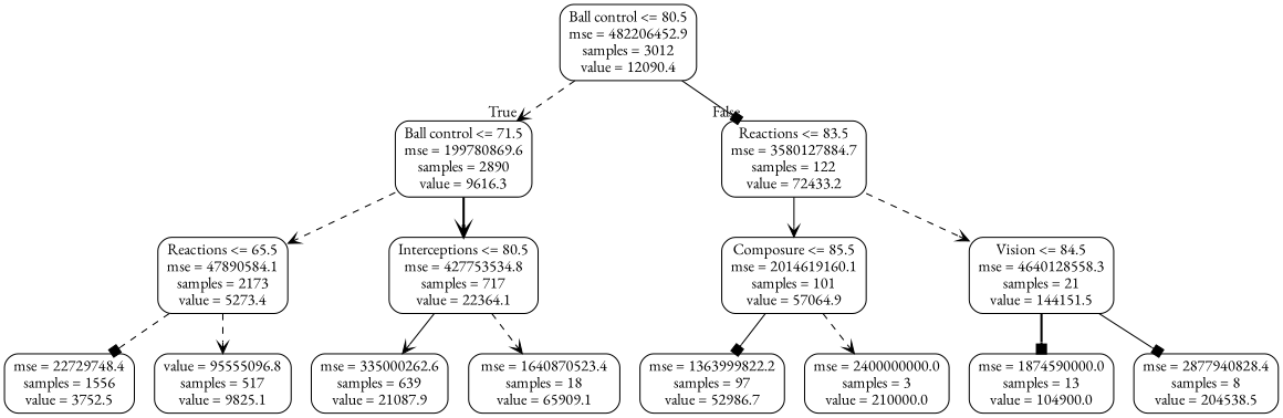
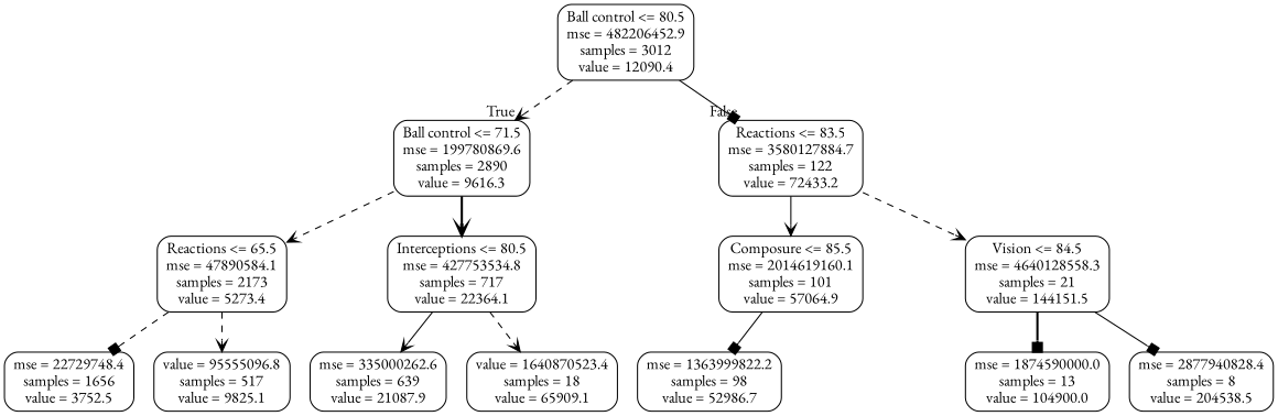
  digraph {
    fontname="EB Garamond"
    node [color=black fontname="EB Garamond" shape=box style=rounded]
    edge [arrowhead=vee fontname="EB Garamond" style=dashed]
    n1 [label="Ball control <= 80.5\nmse = 482206452.9\nsamples = 3012\nvalue = 12090.4"]
    n2 [label="Ball control <= 71.5\nmse = 199780869.6\nsamples = 2890\nvalue = 9616.3"]
    n3 [label="Reactions <= 83.5\nmse = 3580127884.7\nsamples = 122\nvalue = 72433.2"]
    n4 [label="Reactions <= 65.5\nmse = 47890584.1\nsamples = 2173\nvalue = 5273.4"]
    n5 [label="Interceptions <= 80.5\nmse = 427753534.8\nsamples = 717\nvalue = 22364.1"]
    n6 [label="Composure <= 85.5\nmse = 2014619160.1\nsamples = 101\nvalue = 57064.9"]
    n7 [label="Vision <= 84.5\nmse = 4640128558.3\nsamples = 21\nvalue = 144151.5"]
-   n8 [label="mse = 22729748.4\nsamples = 1556\nvalue = 3752.5"]
+   n8 [label="mse = 22729748.4\nsamples = 1656\nvalue = 3752.5"]
    n9 [label="value = 95555096.8\nsamples = 517\nvalue = 9825.1"]
    n10 [label="mse = 335000262.6\nsamples = 639\nvalue = 21087.9"]
-   n11 [label="mse = 1640870523.4\nsamples = 18\nvalue = 65909.1"]
-   n12 [label="mse = 1363999822.2\nsamples = 97\nvalue = 52986.7"]
-   n13 [label="mse = 2400000000.0\nsamples = 3\nvalue = 210000.0"]
+   n11 [label="value = 1640870523.4\nsamples = 18\nvalue = 65909.1"]
+   n12 [label="mse = 1363999822.2\nsamples = 98\nvalue = 52986.7"]
    n14 [label="mse = 1874590000.0\nsamples = 13\nvalue = 104900.0"]
    n15 [label="mse = 2877940828.4\nsamples = 8\nvalue = 204538.5"]
    n1 -> n2 [headlabel=True labelangle=45 labeldistance=2.5]
    n1 -> n3 [arrowhead=box headlabel=False labelangle=-45 labeldistance=2.5 style=solid]
    n2 -> n4
    n2 -> n5 [style=bold]
    n3 -> n6 [style=solid]
    n3 -> n7
    n4 -> n8 [arrowhead=box]
    n4 -> n9
    n5 -> n10 [style=solid]
    n5 -> n11
    n6 -> n12 [arrowhead=box style=solid]
-   n6 -> n13
    n7 -> n14 [arrowhead=box style=bold]
    n7 -> n15 [arrowhead=box style=solid]
  }
